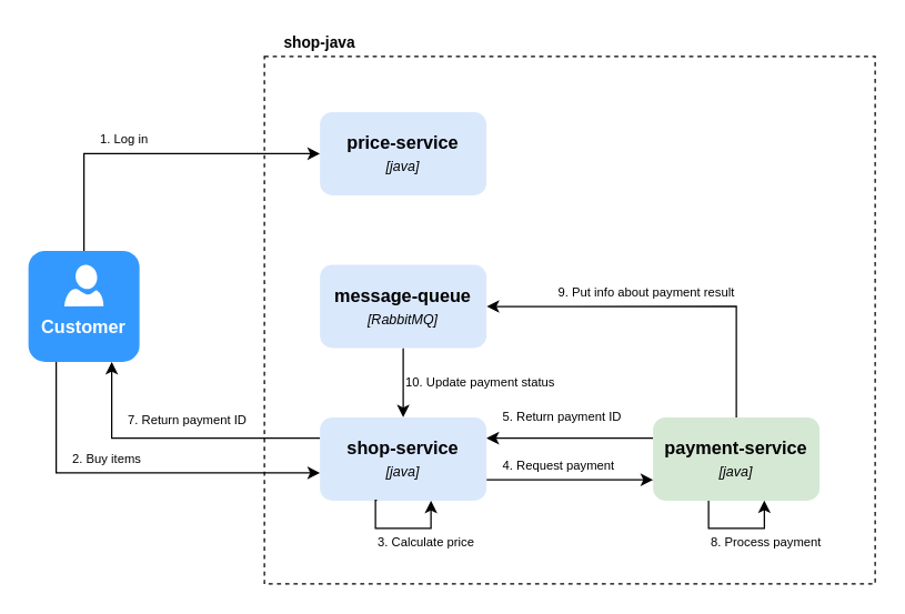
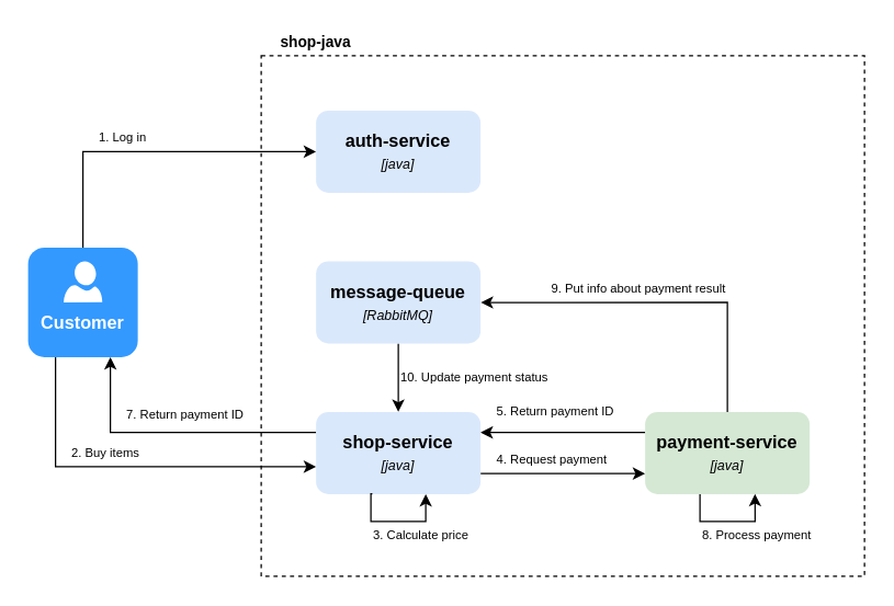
  <mxCell id="0" />
  <mxCell id="1" parent="0" />
  <mxCell id="2" value="" style="rounded=0;whiteSpace=wrap;html=1;fontSize=12;fillColor=none;dashed=1;fontColor=#4D4D4D;" vertex="1" parent="1"><mxGeometry x="190" y="40" width="440" height="380" as="geometry" /></mxCell>
  <mxCell id="3" value="4. Request payment" style="edgeStyle=orthogonalEdgeStyle;rounded=0;orthogonalLoop=1;jettySize=auto;html=1;fontSize=9;fontColor=#000000;align=left;exitX=1;exitY=0.75;exitDx=0;exitDy=0;entryX=0;entryY=0.75;entryDx=0;entryDy=0;" edge="1" parent="1" source="5" target="9"><mxGeometry x="-0.833" y="10" relative="1" as="geometry"><mxPoint as="offset" /></mxGeometry></mxCell>
  <mxCell id="4" value="7. Return payment ID" style="edgeStyle=orthogonalEdgeStyle;rounded=0;orthogonalLoop=1;jettySize=auto;html=1;exitX=0;exitY=0.25;exitDx=0;exitDy=0;entryX=0.75;entryY=1;entryDx=0;entryDy=0;fontSize=9;fontColor=#000000;align=left;" edge="1" parent="1" source="5" target="13"><mxGeometry x="0.59" y="-10" relative="1" as="geometry"><mxPoint as="offset" /></mxGeometry></mxCell>
  <mxCell id="5" value="shop-service&lt;br style=&quot;font-size: 12px;&quot;&gt;&lt;font size=&quot;1&quot;&gt;&lt;span style=&quot;font-weight: 400;&quot;&gt;&lt;i&gt;[java]&lt;/i&gt;&lt;/span&gt;&lt;/font&gt;" style="rounded=1;whiteSpace=wrap;html=1;fontStyle=1;fontSize=13;perimeterSpacing=0;strokeColor=none;fillColor=#dae8fc;" vertex="1" parent="1"><mxGeometry x="230" y="300" width="120" height="60" as="geometry" /></mxCell>
- <mxCell id="6" value="&lt;span style=&quot;font-size: 13px;&quot;&gt;price-service&lt;br&gt;&lt;/span&gt;&lt;i style=&quot;font-size: x-small; font-weight: 400;&quot;&gt;[java]&lt;/i&gt;" style="rounded=1;whiteSpace=wrap;html=1;fontStyle=1;fontSize=13;perimeterSpacing=0;strokeColor=none;fillColor=#dae8fc;" vertex="1" parent="1"><mxGeometry x="230" y="80" width="120" height="60" as="geometry" /></mxCell>
+ <mxCell id="6" value="&lt;span style=&quot;font-size: 13px;&quot;&gt;auth-service&lt;br&gt;&lt;/span&gt;&lt;i style=&quot;font-size: x-small; font-weight: 400;&quot;&gt;[java]&lt;/i&gt;" style="rounded=1;whiteSpace=wrap;html=1;fontStyle=1;fontSize=13;perimeterSpacing=0;strokeColor=none;fillColor=#dae8fc;" vertex="1" parent="1"><mxGeometry x="230" y="80" width="120" height="60" as="geometry" /></mxCell>
  <mxCell id="7" value="5. Return payment ID" style="edgeStyle=orthogonalEdgeStyle;rounded=0;orthogonalLoop=1;jettySize=auto;html=1;exitX=0;exitY=0.25;exitDx=0;exitDy=0;entryX=1;entryY=0.25;entryDx=0;entryDy=0;fontSize=9;fontColor=#000000;align=left;" edge="1" parent="1" source="9" target="5"><mxGeometry x="0.833" y="-15" relative="1" as="geometry"><mxPoint as="offset" /></mxGeometry></mxCell>
  <mxCell id="8" value="9. Put info about payment result" style="edgeStyle=orthogonalEdgeStyle;rounded=0;orthogonalLoop=1;jettySize=auto;html=1;exitX=0.5;exitY=0;exitDx=0;exitDy=0;entryX=0.364;entryY=0.474;entryDx=0;entryDy=0;entryPerimeter=0;fontSize=9;fontColor=#000000;align=left;" edge="1" parent="1" source="9" target="2"><mxGeometry x="0.616" y="-10" relative="1" as="geometry"><Array as="points"><mxPoint x="530" y="220" /></Array><mxPoint as="offset" /></mxGeometry></mxCell>
  <mxCell id="9" value="&lt;span style=&quot;font-size: 13px;&quot;&gt;payment-service&lt;br&gt;&lt;/span&gt;&lt;i style=&quot;font-size: x-small; font-weight: 400;&quot;&gt;[java]&lt;/i&gt;" style="rounded=1;whiteSpace=wrap;html=1;fontStyle=1;fontSize=13;perimeterSpacing=0;strokeColor=none;fillColor=#d5e8d4;" vertex="1" parent="1"><mxGeometry x="470" y="300" width="120" height="60" as="geometry" /></mxCell>
  <mxCell id="10" value="10. Update payment status" style="edgeStyle=orthogonalEdgeStyle;rounded=0;orthogonalLoop=1;jettySize=auto;html=1;exitX=0.5;exitY=1;exitDx=0;exitDy=0;entryX=0.5;entryY=0;entryDx=0;entryDy=0;fontSize=9;fontColor=#000000;align=left;" edge="1" parent="1" source="11" target="5"><mxGeometry relative="1" as="geometry" /></mxCell>
  <mxCell id="11" value="message-queue&lt;br style=&quot;font-size: 12px;&quot;&gt;&lt;font size=&quot;1&quot;&gt;&lt;span style=&quot;font-weight: 400;&quot;&gt;&lt;i&gt;[RabbitMQ]&lt;/i&gt;&lt;/span&gt;&lt;/font&gt;" style="rounded=1;whiteSpace=wrap;html=1;fontStyle=1;fontSize=13;perimeterSpacing=0;strokeColor=none;fillColor=#dae8fc;" vertex="1" parent="1"><mxGeometry x="230" y="190" width="120" height="60" as="geometry" /></mxCell>
  <mxCell id="12" value="" style="group" vertex="1" connectable="0" parent="1"><mxGeometry x="20" y="180" width="80" height="80" as="geometry" /></mxCell>
  <mxCell id="13" value="&lt;br&gt;&lt;br&gt;&lt;font color=&quot;#ffffff&quot;&gt;Customer&lt;/font&gt;" style="rounded=1;whiteSpace=wrap;html=1;fontStyle=1;fontSize=13;perimeterSpacing=0;strokeColor=none;fillColor=#3399FF;" vertex="1" parent="12"><mxGeometry width="80" height="80" as="geometry" /></mxCell>
  <mxCell id="14" value="" style="sketch=0;aspect=fixed;pointerEvents=1;shadow=0;dashed=0;html=1;labelPosition=center;verticalLabelPosition=bottom;verticalAlign=top;align=center;shape=mxgraph.azure.user;rounded=1;fontSize=12;strokeColor=none;" vertex="1" parent="12"><mxGeometry x="25.9" y="10" width="28.2" height="30" as="geometry" /></mxCell>
  <mxCell id="15" value="shop-java" style="text;html=1;strokeColor=none;fillColor=none;align=center;verticalAlign=middle;whiteSpace=wrap;rounded=0;dashed=1;fontSize=11;fontColor=#000000;fontStyle=1" vertex="1" parent="1"><mxGeometry x="190" y="20" width="80" height="20" as="geometry" /></mxCell>
  <mxCell id="16" value="1. Log in" style="edgeStyle=orthogonalEdgeStyle;rounded=0;orthogonalLoop=1;jettySize=auto;html=1;entryX=0;entryY=0.5;entryDx=0;entryDy=0;fontSize=9;fontColor=#000000;align=left;exitX=0.5;exitY=0;exitDx=0;exitDy=0;" edge="1" parent="1" source="13" target="6"><mxGeometry x="-0.334" y="10" relative="1" as="geometry"><Array as="points"><mxPoint x="60" y="110" /></Array><mxPoint as="offset" /></mxGeometry></mxCell>
  <mxCell id="17" value="2. Buy items" style="edgeStyle=orthogonalEdgeStyle;rounded=0;orthogonalLoop=1;jettySize=auto;html=1;fontSize=9;fontColor=#000000;align=left;exitX=0.25;exitY=1;exitDx=0;exitDy=0;" edge="1" parent="1" source="13"><mxGeometry x="-0.481" y="10" relative="1" as="geometry"><mxPoint x="50" y="270" as="sourcePoint" /><mxPoint x="230" y="340" as="targetPoint" /><Array as="points"><mxPoint x="40" y="340" /></Array><mxPoint as="offset" /></mxGeometry></mxCell>
  <mxCell id="18" value="3. Calculate price" style="edgeStyle=orthogonalEdgeStyle;rounded=0;orthogonalLoop=1;jettySize=auto;html=1;fontSize=9;fontColor=#000000;exitX=0.342;exitY=0.996;exitDx=0;exitDy=0;align=left;exitPerimeter=0;" edge="1" parent="1" source="5" target="5"><mxGeometry x="-0.477" y="-10" relative="1" as="geometry"><mxPoint x="330" y="300" as="targetPoint" /><Array as="points"><mxPoint x="270" y="360" /><mxPoint x="270" y="380" /><mxPoint x="310" y="380" /></Array><mxPoint as="offset" /></mxGeometry></mxCell>
  <mxCell id="19" value="8. Process payment" style="edgeStyle=orthogonalEdgeStyle;rounded=0;orthogonalLoop=1;jettySize=auto;html=1;entryX=0.668;entryY=0.999;entryDx=0;entryDy=0;fontSize=9;fontColor=#000000;entryPerimeter=0;align=left;" edge="1" parent="1" target="9"><mxGeometry x="-0.502" y="-10" relative="1" as="geometry"><mxPoint x="510" y="360" as="sourcePoint" /><Array as="points"><mxPoint x="510" y="380" /><mxPoint x="550" y="380" /></Array><mxPoint as="offset" /></mxGeometry></mxCell>
